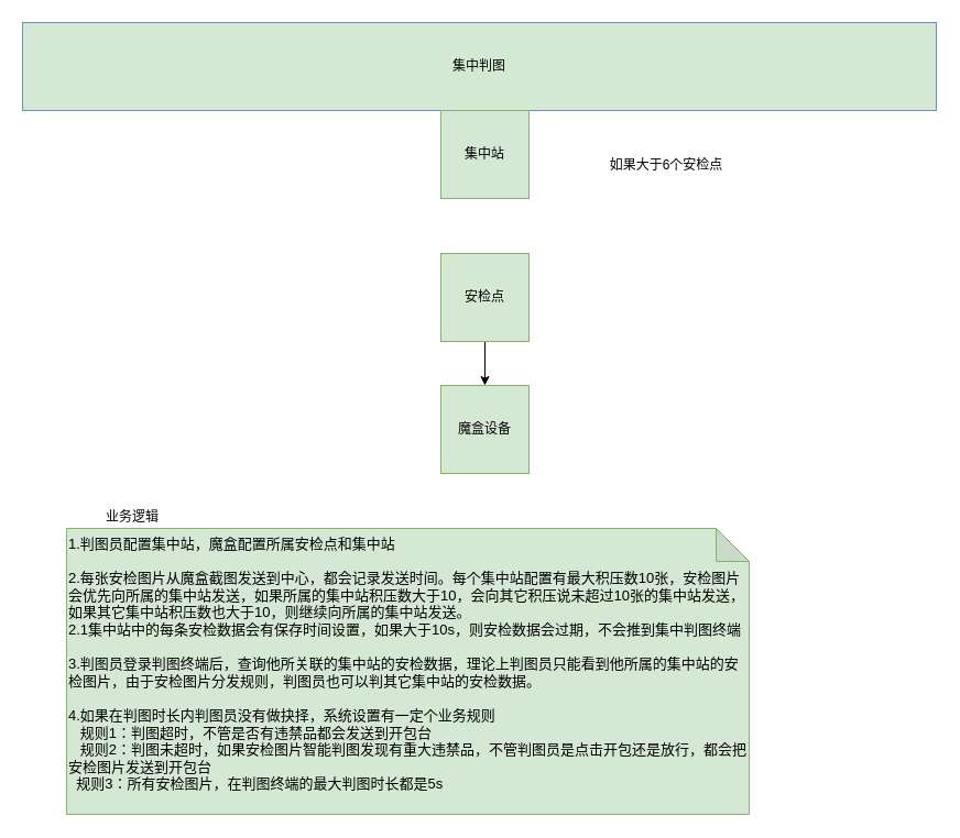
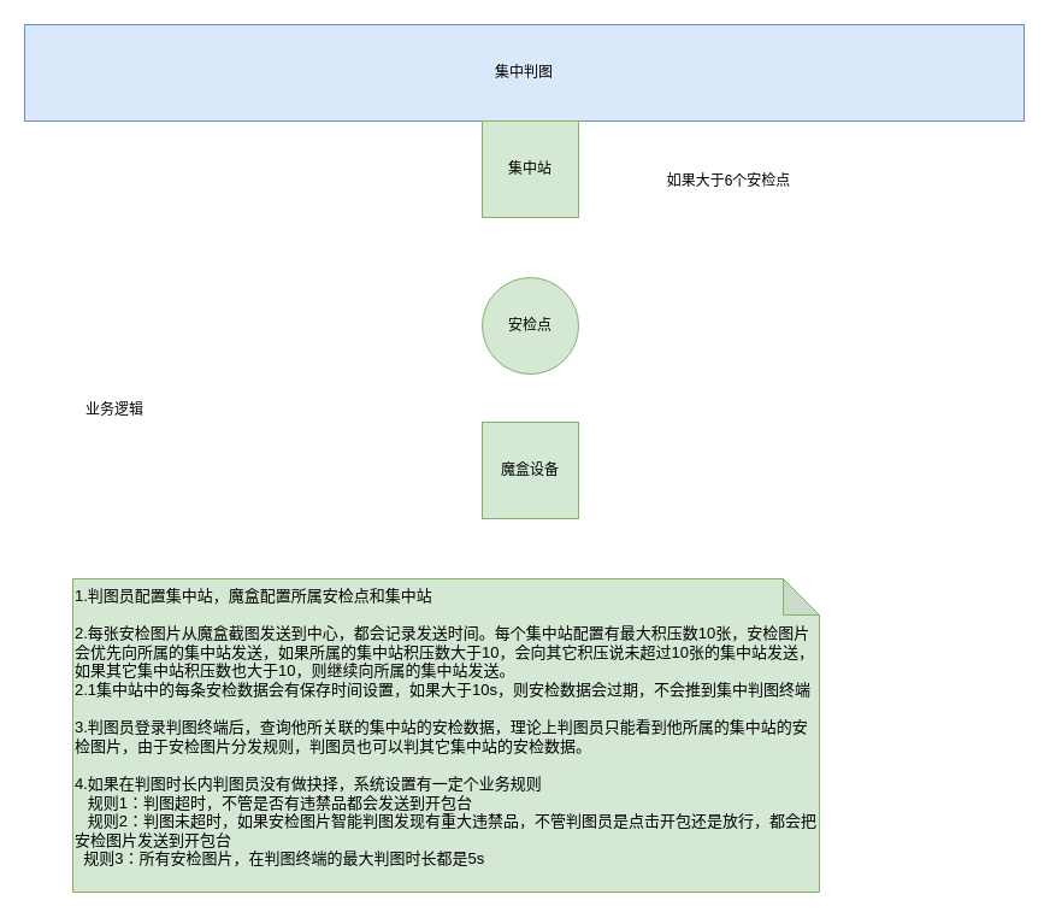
  <mxCell id="0" />
  <mxCell id="1" parent="0" />
- <mxCell id="2" value="集中判图" style="rounded=0;whiteSpace=wrap;html=1;fillColor=#d5e8d4;strokeColor=#6c8ebf;" vertex="1" parent="1"><mxGeometry width="830" height="80" as="geometry" x="20" y="20" /></mxCell>
+ <mxCell id="2" value="集中判图" style="rounded=0;whiteSpace=wrap;html=1;fillColor=#dae8fc;strokeColor=#6c8ebf;" vertex="1" parent="1"><mxGeometry width="830" height="80" as="geometry" x="20" y="20" /></mxCell>
  <mxCell id="3" value="集中站" style="whiteSpace=wrap;html=1;aspect=fixed;fillColor=#d5e8d4;strokeColor=#82b366;" vertex="1" parent="1"><mxGeometry x="400" y="100" width="80" height="80" as="geometry" /></mxCell>
- <mxCell id="4" value="" style="edgeStyle=orthogonalEdgeStyle;rounded=0;orthogonalLoop=1;jettySize=auto;html=1;" edge="1" parent="1" source="5" target="6"><mxGeometry relative="1" as="geometry" /></mxCell>
- <mxCell id="5" value="安检点" style="whiteSpace=wrap;html=1;aspect=fixed;fillColor=#d5e8d4;strokeColor=#82b366;" vertex="1" parent="1"><mxGeometry x="400" y="230" width="80" height="80" as="geometry" /></mxCell>
+ <mxCell id="5" value="安检点" style="ellipse;whiteSpace=wrap;html=1;aspect=fixed;fillColor=#d5e8d4;strokeColor=#82b366;" vertex="1" parent="1"><mxGeometry x="400" y="230" width="80" height="80" as="geometry" /></mxCell>
  <mxCell id="6" value="魔盒设备" style="whiteSpace=wrap;html=1;aspect=fixed;fillColor=#d5e8d4;strokeColor=#82b366;" vertex="1" parent="1"><mxGeometry x="400" y="350" width="80" height="80" as="geometry" /></mxCell>
- <mxCell id="7" value="业务逻辑" style="text;html=1;strokeColor=none;fillColor=none;align=center;verticalAlign=middle;whiteSpace=wrap;rounded=0;" vertex="1" parent="1"><mxGeometry x="60" y="460" width="120" height="20" as="geometry" /></mxCell>
+ <mxCell id="7" value="业务逻辑" style="text;html=1;strokeColor=none;fillColor=none;align=center;verticalAlign=middle;whiteSpace=wrap;rounded=0;" vertex="1" parent="1"><mxGeometry x="35" y="330" width="120" height="20" as="geometry" /></mxCell>
  <mxCell id="8" value="1.判图员配置集中站，魔盒配置所属安检点和集中站&lt;br&gt;&lt;br style=&quot;font-size: 13px&quot;&gt;2.每张安检图片从魔盒截图发送到中心，都会记录发送时间。每个集中站配置有最大积压数10张，安检图片会优先向所属的集中站发送，如果所属的集中站积压数大于10，会向其它积压说未超过10张的集中站发送，如果其它集中站积压数也大于10，则继续向所属的集中站发送。&lt;br&gt;2.1集中站中的每条安检数据会有保存时间设置，如果大于10s，则安检数据会过期，不会推到集中判图终端&lt;br&gt;&lt;br style=&quot;font-size: 13px&quot;&gt;3.判图员登录判图终端后，查询他所关联的集中站的安检数据，理论上判图员只能看到他所属的集中站的安检图片，由于安检图片分发规则，判图员也可以判其它集中站的安检数据。&lt;br&gt;&lt;br style=&quot;font-size: 13px&quot;&gt;4.如果在判图时长内判图员没有做抉择，系统设置有一定个业务规则&lt;br&gt;&amp;nbsp; &amp;nbsp;规则1：判图超时，不管是否有违禁品都会发送到开包台&lt;br&gt;&amp;nbsp; &amp;nbsp;规则2：判图未超时，如果安检图片智能判图发现有重大违禁品，不管判图员是点击开包还是放行，都会把安检图片发送到开包台&lt;br&gt;&amp;nbsp; 规则3：所有安检图片，在判图终端的最大判图时长都是5s" style="shape=note;whiteSpace=wrap;html=1;backgroundOutline=1;darkOpacity=0.05;align=left;verticalAlign=top;fontSize=13;fillColor=#d5e8d4;strokeColor=#82b366;" vertex="1" parent="1"><mxGeometry x="60" y="480" width="620" height="260" as="geometry" /></mxCell>
  <mxCell id="9" value="如果大于6个安检点" style="text;html=1;strokeColor=none;fillColor=none;align=center;verticalAlign=middle;whiteSpace=wrap;rounded=0;" vertex="1" parent="1"><mxGeometry x="540" y="140" width="130" height="20" as="geometry" /></mxCell>
